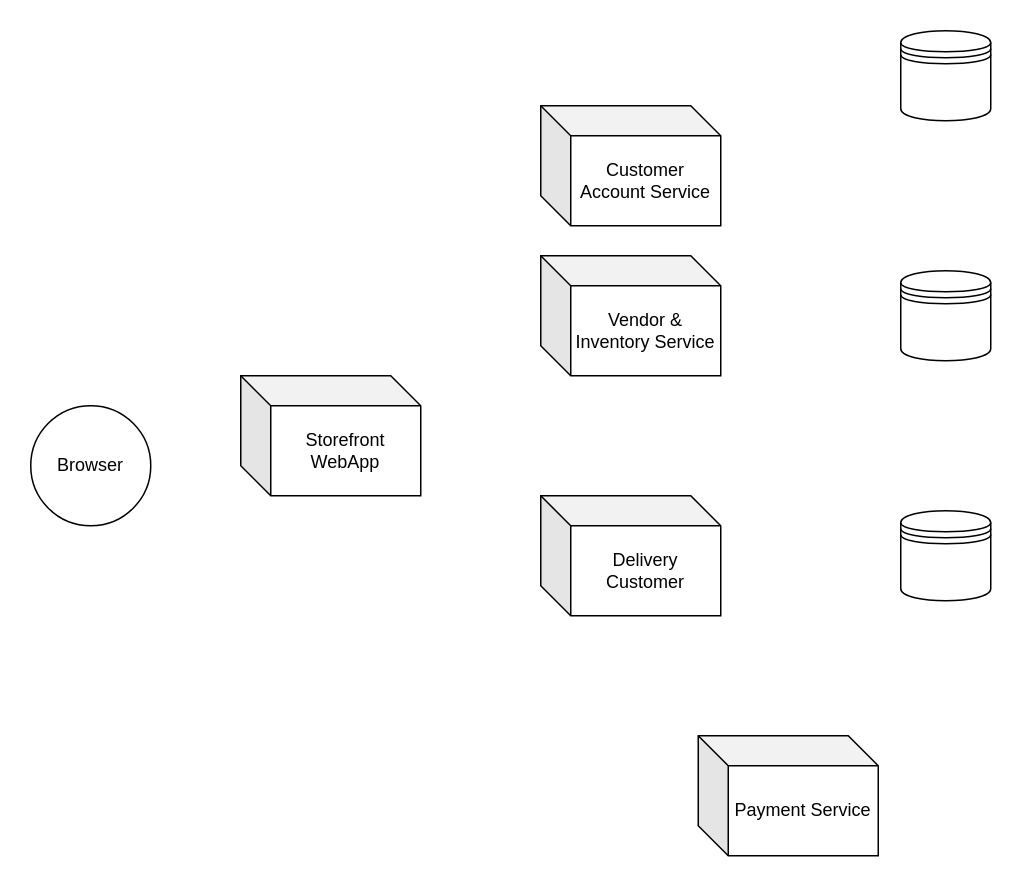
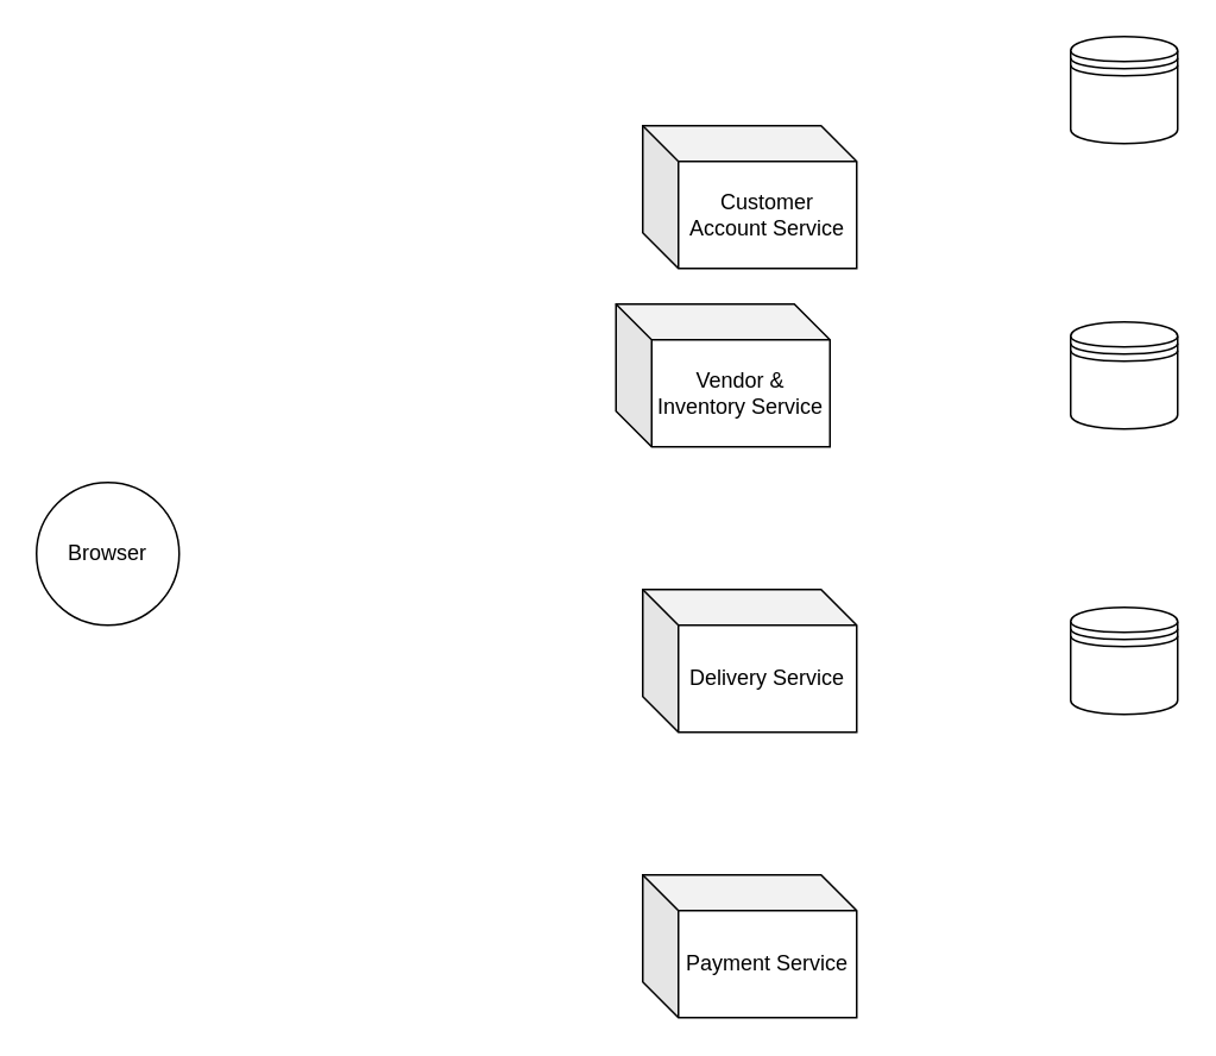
  <mxCell id="0" />
  <mxCell id="1" parent="0" />
  <mxCell id="2" value="Browser" style="ellipse;whiteSpace=wrap;html=1;aspect=fixed;" vertex="1" parent="1"><mxGeometry x="20" y="270" width="80" height="80" as="geometry" /></mxCell>
  <mxCell id="3" value="Text" style="text;html=1;strokeColor=none;fillColor=none;align=center;verticalAlign=middle;whiteSpace=wrap;rounded=0;" vertex="1" parent="1"><mxGeometry x="380" y="350" width="40" height="20" as="geometry" /></mxCell>
  <mxCell id="4" value="" style="shape=datastore;whiteSpace=wrap;html=1;" vertex="1" parent="1"><mxGeometry x="600" y="20" width="60" height="60" as="geometry" /></mxCell>
- <mxCell id="5" value="Storefront&lt;br&gt;WebApp" style="shape=cube;whiteSpace=wrap;html=1;boundedLbl=1;backgroundOutline=1;darkOpacity=0.05;darkOpacity2=0.1;size=20;" vertex="1" parent="1"><mxGeometry x="160" y="250" width="120" height="80" as="geometry" /></mxCell>
- <mxCell id="6" value="Delivery Customer" style="shape=cube;whiteSpace=wrap;html=1;boundedLbl=1;backgroundOutline=1;darkOpacity=0.05;darkOpacity2=0.1;" vertex="1" parent="1"><mxGeometry x="360" y="330" width="120" height="80" as="geometry" /></mxCell>
- <mxCell id="7" value="Vendor &amp;amp; Inventory Service" style="shape=cube;whiteSpace=wrap;html=1;boundedLbl=1;backgroundOutline=1;darkOpacity=0.05;darkOpacity2=0.1;" vertex="1" parent="1"><mxGeometry x="360" y="170" width="120" height="80" as="geometry" /></mxCell>
+ <mxCell id="6" value="Delivery Service" style="shape=cube;whiteSpace=wrap;html=1;boundedLbl=1;backgroundOutline=1;darkOpacity=0.05;darkOpacity2=0.1;" vertex="1" parent="1"><mxGeometry x="360" y="330" width="120" height="80" as="geometry" /></mxCell>
+ <mxCell id="7" value="Vendor &amp;amp; Inventory Service" style="shape=cube;whiteSpace=wrap;html=1;boundedLbl=1;backgroundOutline=1;darkOpacity=0.05;darkOpacity2=0.1;" vertex="1" parent="1"><mxGeometry x="345" y="170" width="120" height="80" as="geometry" /></mxCell>
  <mxCell id="8" value="Customer Account Service" style="shape=cube;whiteSpace=wrap;html=1;boundedLbl=1;backgroundOutline=1;darkOpacity=0.05;darkOpacity2=0.1;" vertex="1" parent="1"><mxGeometry x="360" y="70" width="120" height="80" as="geometry" /></mxCell>
- <mxCell id="9" value="Payment Service" style="shape=cube;whiteSpace=wrap;html=1;boundedLbl=1;backgroundOutline=1;darkOpacity=0.05;darkOpacity2=0.1;" vertex="1" parent="1"><mxGeometry x="465" y="490" width="120" height="80" as="geometry" /></mxCell>
+ <mxCell id="9" value="Payment Service" style="shape=cube;whiteSpace=wrap;html=1;boundedLbl=1;backgroundOutline=1;darkOpacity=0.05;darkOpacity2=0.1;" vertex="1" parent="1"><mxGeometry x="360" y="490" width="120" height="80" as="geometry" /></mxCell>
  <mxCell id="10" value="" style="shape=datastore;whiteSpace=wrap;html=1;" vertex="1" parent="1"><mxGeometry x="600" y="340" width="60" height="60" as="geometry" /></mxCell>
  <mxCell id="11" value="" style="shape=datastore;whiteSpace=wrap;html=1;" vertex="1" parent="1"><mxGeometry x="600" y="180" width="60" height="60" as="geometry" /></mxCell>
